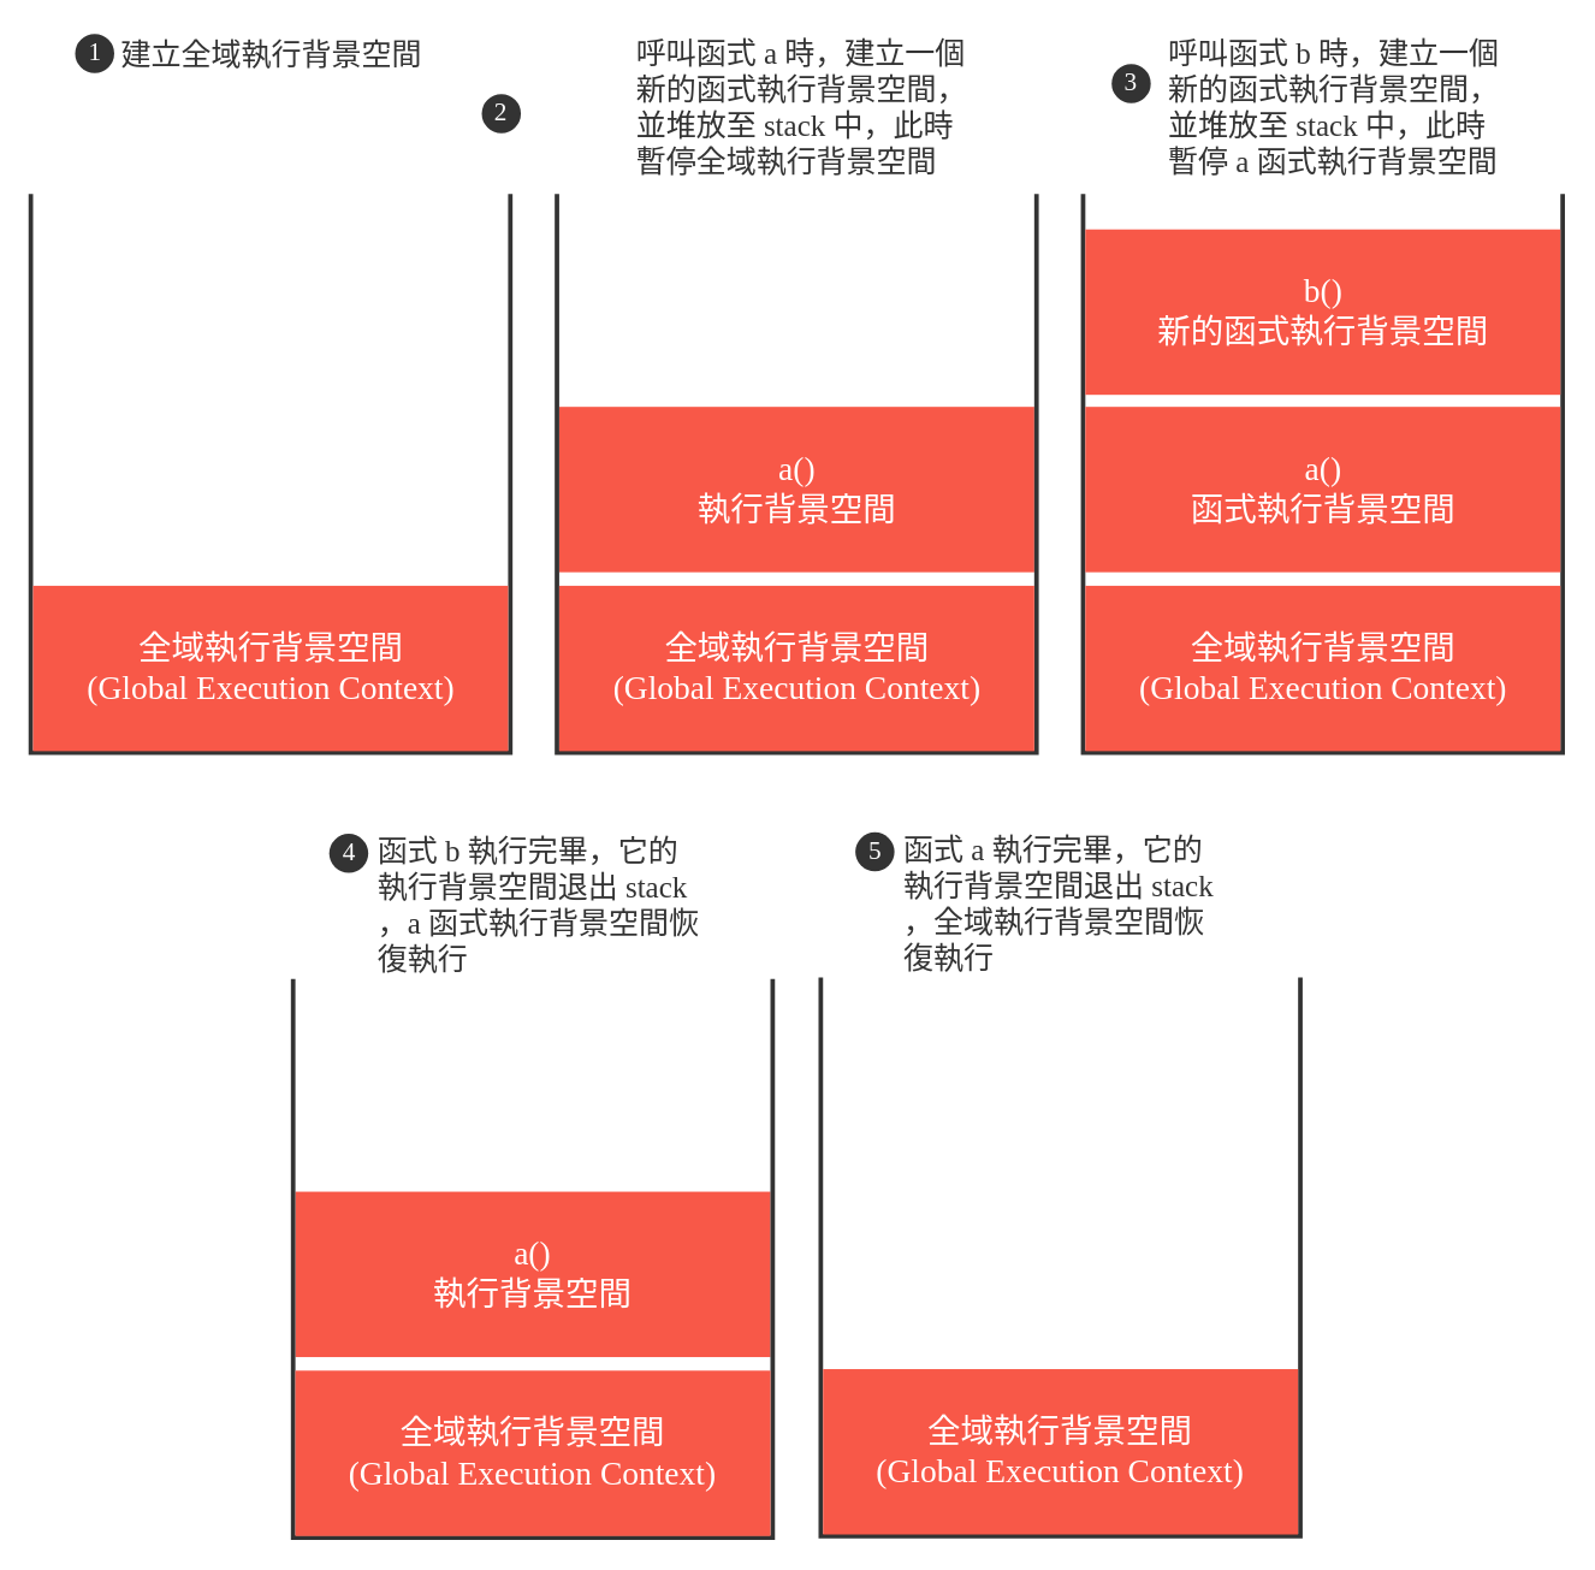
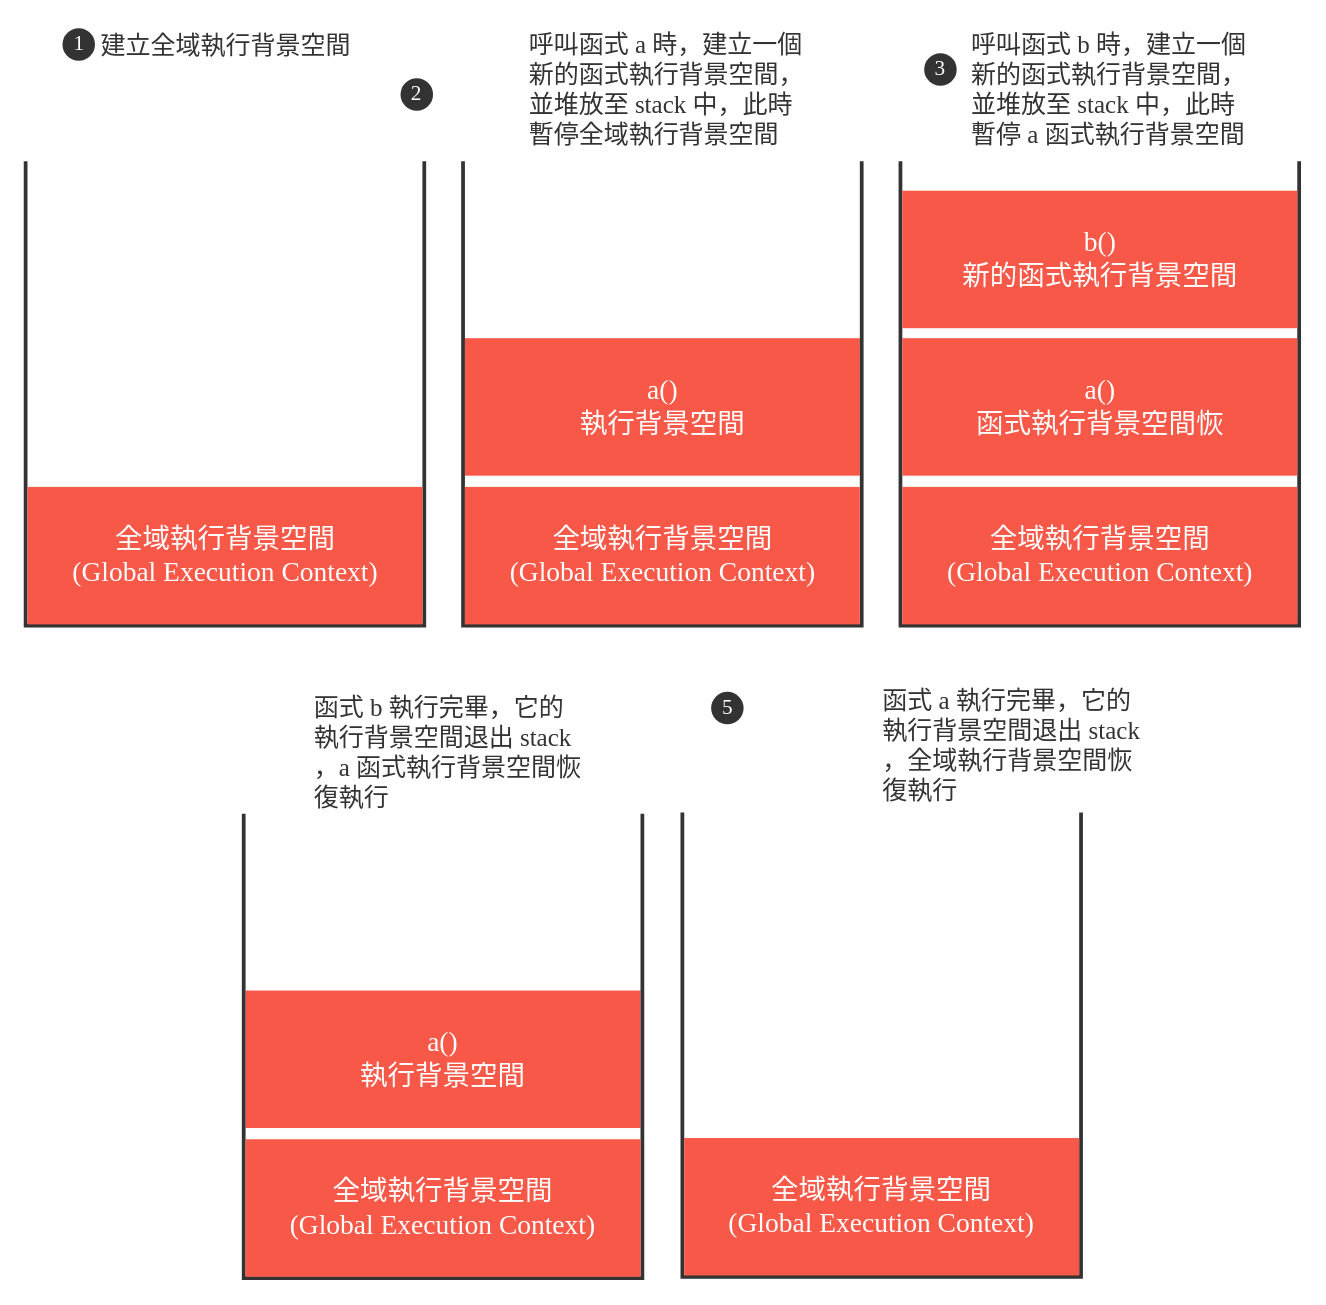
  <mxCell id="0" />
  <mxCell id="1" parent="0" />
  <mxCell id="2" value="" style="shape=partialRectangle;whiteSpace=wrap;html=1;bottom=1;right=1;left=1;top=0;fillColor=none;routingCenterX=-0.5;strokeWidth=3;strokeColor=#333;" parent="1" vertex="1"><mxGeometry x="545.5" y="651" width="319" height="370" as="geometry" /></mxCell>
  <mxCell id="3" value="" style="shape=partialRectangle;whiteSpace=wrap;html=1;bottom=1;right=1;left=1;top=0;fillColor=none;routingCenterX=-0.5;strokeWidth=3;strokeColor=#333;" parent="1" vertex="1"><mxGeometry x="720" y="130" width="319" height="370" as="geometry" /></mxCell>
  <mxCell id="4" value="" style="shape=partialRectangle;whiteSpace=wrap;html=1;bottom=1;right=1;left=1;top=0;fillColor=none;routingCenterX=-0.5;strokeWidth=3;strokeColor=#333;" parent="1" vertex="1"><mxGeometry x="20" y="130" width="319" height="370" as="geometry" /></mxCell>
  <mxCell id="5" value="全域執行背景空間&lt;br&gt;(Global Execution Context)" style="rounded=0;whiteSpace=wrap;html=1;strokeColor=none;strokeWidth=2;fillColor=#F85848;fontSize=22;fontColor=#FFFFFF;fontFamily=Verdana;" parent="1" vertex="1"><mxGeometry x="21.5" y="389" width="316" height="110" as="geometry" /></mxCell>
  <mxCell id="6" value="a() &lt;br&gt;執行背景空間" style="rounded=0;whiteSpace=wrap;html=1;strokeColor=none;strokeWidth=2;fillColor=#F85848;fontSize=22;fontColor=#FFFFFF;fontFamily=Verdana;" parent="1" vertex="1"><mxGeometry x="371.5" y="270" width="316" height="110" as="geometry" /></mxCell>
  <mxCell id="7" value="1" style="ellipse;whiteSpace=wrap;html=1;aspect=fixed;rounded=0;labelBackgroundColor=none;strokeColor=none;strokeWidth=3;fillColor=#333333;fontFamily=Verdana;fontSize=17;fontColor=#FFFFFF;" parent="1" vertex="1"><mxGeometry x="49.5" y="22" width="26" height="26" as="geometry" /></mxCell>
  <mxCell id="8" value="&lt;font color=&quot;#333333&quot; style=&quot;font-size: 20px;&quot;&gt;建立全域執行背景空間&lt;/font&gt;" style="text;html=1;align=center;verticalAlign=middle;resizable=0;points=[];autosize=1;fontSize=20;fontFamily=Verdana;fontColor=#FFFFFF;" parent="1" vertex="1"><mxGeometry x="69.5" y="20" width="220" height="30" as="geometry" /></mxCell>
  <mxCell id="9" value="" style="shape=partialRectangle;whiteSpace=wrap;html=1;bottom=1;right=1;left=1;top=0;fillColor=none;routingCenterX=-0.5;strokeWidth=3;strokeColor=#333;" parent="1" vertex="1"><mxGeometry x="370" y="130" width="319" height="370" as="geometry" /></mxCell>
  <mxCell id="10" value="全域執行背景空間&lt;br&gt;(Global Execution Context)" style="rounded=0;whiteSpace=wrap;html=1;strokeColor=none;strokeWidth=2;fillColor=#F85848;fontSize=22;fontColor=#FFFFFF;fontFamily=Verdana;" parent="1" vertex="1"><mxGeometry x="371.5" y="389" width="316" height="110" as="geometry" /></mxCell>
  <mxCell id="11" value="2" style="ellipse;whiteSpace=wrap;html=1;aspect=fixed;rounded=0;labelBackgroundColor=none;strokeColor=none;strokeWidth=3;fillColor=#333333;fontFamily=Verdana;fontSize=17;fontColor=#FFFFFF;" parent="1" vertex="1"><mxGeometry x="320" y="62" width="26" height="26" as="geometry" /></mxCell>
  <mxCell id="12" value="&lt;font color=&quot;#333333&quot; style=&quot;font-size: 20px&quot;&gt;呼叫函式 a 時，建立一個&lt;br&gt;新的函式執行背景空間，&lt;br&gt;並堆放至 stack 中，此時&lt;br&gt;&lt;/font&gt;&lt;span style=&quot;color: rgb(51 , 51 , 51)&quot;&gt;暫停全域&lt;/span&gt;&lt;span style=&quot;color: rgb(51 , 51 , 51)&quot;&gt;執行背景空間&lt;/span&gt;" style="text;html=1;align=left;verticalAlign=middle;resizable=0;points=[];autosize=1;fontSize=20;fontFamily=Verdana;fontColor=#FFFFFF;" parent="1" vertex="1"><mxGeometry x="421" y="20" width="240" height="100" as="geometry" /></mxCell>
- <mxCell id="13" value="a() &lt;br&gt;函式執行背景空間" style="rounded=0;whiteSpace=wrap;html=1;strokeColor=none;strokeWidth=2;fillColor=#F85848;fontSize=22;fontColor=#FFFFFF;fontFamily=Verdana;" parent="1" vertex="1"><mxGeometry x="721.5" y="270" width="316" height="110" as="geometry" /></mxCell>
+ <mxCell id="13" value="a() &lt;br&gt;函式執行背景空間恢" style="rounded=0;whiteSpace=wrap;html=1;strokeColor=none;strokeWidth=2;fillColor=#F85848;fontSize=22;fontColor=#FFFFFF;fontFamily=Verdana;" parent="1" vertex="1"><mxGeometry x="721.5" y="270" width="316" height="110" as="geometry" /></mxCell>
  <mxCell id="14" value="全域執行背景空間&lt;br&gt;(Global Execution Context)" style="rounded=0;whiteSpace=wrap;html=1;strokeColor=none;strokeWidth=2;fillColor=#F85848;fontSize=22;fontColor=#FFFFFF;fontFamily=Verdana;" parent="1" vertex="1"><mxGeometry x="721.5" y="389" width="316" height="110" as="geometry" /></mxCell>
  <mxCell id="15" value="b() &lt;br&gt;新的函式執行背景空間" style="rounded=0;whiteSpace=wrap;html=1;strokeColor=none;strokeWidth=2;fillColor=#F85848;fontSize=22;fontColor=#FFFFFF;fontFamily=Verdana;" parent="1" vertex="1"><mxGeometry x="721.5" y="152" width="316" height="110" as="geometry" /></mxCell>
  <mxCell id="16" value="3" style="ellipse;whiteSpace=wrap;html=1;aspect=fixed;rounded=0;labelBackgroundColor=none;strokeColor=none;strokeWidth=3;fillColor=#333333;fontFamily=Verdana;fontSize=17;fontColor=#FFFFFF;" parent="1" vertex="1"><mxGeometry x="739" y="42" width="26" height="26" as="geometry" /></mxCell>
  <mxCell id="17" value="&lt;font color=&quot;#333333&quot;&gt;呼叫函式 b 時，建立一個&lt;br&gt;新的函式執行背景空間，&lt;br&gt;並堆放至 stack 中，此時&lt;br&gt;&lt;/font&gt;&lt;span style=&quot;color: rgb(51 , 51 , 51)&quot;&gt;暫停 a 函式&lt;/span&gt;&lt;span style=&quot;color: rgb(51 , 51 , 51)&quot;&gt;執行背景空間&lt;/span&gt;" style="text;html=1;align=left;verticalAlign=middle;resizable=0;points=[];autosize=1;fontSize=20;fontFamily=Verdana;fontColor=#FFFFFF;" parent="1" vertex="1"><mxGeometry x="775" y="20" width="240" height="100" as="geometry" /></mxCell>
  <mxCell id="18" value="a() &lt;br&gt;執行背景空間" style="rounded=0;whiteSpace=wrap;html=1;strokeColor=none;strokeWidth=2;fillColor=#F85848;fontSize=22;fontColor=#FFFFFF;fontFamily=Verdana;" parent="1" vertex="1"><mxGeometry x="196" y="792" width="316" height="110" as="geometry" /></mxCell>
  <mxCell id="19" value="" style="shape=partialRectangle;whiteSpace=wrap;html=1;bottom=1;right=1;left=1;top=0;fillColor=none;routingCenterX=-0.5;strokeWidth=3;strokeColor=#333;" parent="1" vertex="1"><mxGeometry x="194.5" y="652" width="319" height="370" as="geometry" /></mxCell>
  <mxCell id="20" value="全域執行背景空間&lt;br&gt;(Global Execution Context)" style="rounded=0;whiteSpace=wrap;html=1;strokeColor=none;strokeWidth=2;fillColor=#F85848;fontSize=22;fontColor=#FFFFFF;fontFamily=Verdana;" parent="1" vertex="1"><mxGeometry x="196" y="911" width="316" height="110" as="geometry" /></mxCell>
- <mxCell id="21" value="4" style="ellipse;whiteSpace=wrap;html=1;aspect=fixed;rounded=0;labelBackgroundColor=none;strokeColor=none;strokeWidth=3;fillColor=#333333;fontFamily=Verdana;fontSize=17;fontColor=#FFFFFF;" parent="1" vertex="1"><mxGeometry x="218.5" y="554" width="26" height="26" as="geometry" /></mxCell>
  <mxCell id="22" value="&lt;font color=&quot;#333333&quot; style=&quot;font-size: 20px&quot;&gt;函式 b 執行完畢，它的&lt;br&gt;執行背景空間退出&amp;nbsp;stack&lt;br&gt;，a 函式執&lt;/font&gt;&lt;span style=&quot;color: rgb(51 , 51 , 51)&quot;&gt;行背景空間恢&lt;br&gt;復執行&lt;/span&gt;&lt;font color=&quot;#333333&quot; style=&quot;font-size: 20px&quot;&gt;&lt;br&gt;&lt;/font&gt;" style="text;html=1;align=left;verticalAlign=middle;resizable=0;points=[];autosize=1;fontSize=20;fontFamily=Verdana;fontColor=#FFFFFF;" parent="1" vertex="1"><mxGeometry x="248.5" y="551" width="240" height="100" as="geometry" /></mxCell>
  <mxCell id="23" value="全域執行背景空間&lt;br&gt;(Global Execution Context)" style="rounded=0;whiteSpace=wrap;html=1;strokeColor=none;strokeWidth=2;fillColor=#F85848;fontSize=22;fontColor=#FFFFFF;fontFamily=Verdana;" parent="1" vertex="1"><mxGeometry x="547" y="910" width="316" height="110" as="geometry" /></mxCell>
  <mxCell id="24" value="5" style="ellipse;whiteSpace=wrap;html=1;aspect=fixed;rounded=0;labelBackgroundColor=none;strokeColor=none;strokeWidth=3;fillColor=#333333;fontFamily=Verdana;fontSize=17;fontColor=#FFFFFF;" parent="1" vertex="1"><mxGeometry x="568.5" y="553" width="26" height="26" as="geometry" /></mxCell>
- <mxCell id="25" value="&lt;font color=&quot;#333333&quot; style=&quot;font-size: 20px&quot;&gt;函式 a 執行完畢，它的&lt;br&gt;執行背景空間退出&amp;nbsp;stack&lt;br&gt;，全域執&lt;/font&gt;&lt;span style=&quot;color: rgb(51 , 51 , 51)&quot;&gt;行背景空間恢&lt;br&gt;復執行&lt;/span&gt;&lt;font color=&quot;#333333&quot; style=&quot;font-size: 20px&quot;&gt;&lt;br&gt;&lt;/font&gt;" style="text;html=1;align=left;verticalAlign=middle;resizable=0;points=[];autosize=1;fontSize=20;fontFamily=Verdana;fontColor=#FFFFFF;" parent="1" vertex="1"><mxGeometry x="598.5" y="550" width="240" height="100" as="geometry" /></mxCell>
+ <mxCell id="25" value="&lt;font color=&quot;#333333&quot; style=&quot;font-size: 20px&quot;&gt;函式 a 執行完畢，它的&lt;br&gt;執行背景空間退出&amp;nbsp;stack&lt;br&gt;，全域執&lt;/font&gt;&lt;span style=&quot;color: rgb(51 , 51 , 51)&quot;&gt;行背景空間恢&lt;br&gt;復執行&lt;/span&gt;&lt;font color=&quot;#333333&quot; style=&quot;font-size: 20px&quot;&gt;&lt;br&gt;&lt;/font&gt;" style="text;html=1;align=left;verticalAlign=middle;resizable=0;points=[];autosize=1;fontSize=20;fontFamily=Verdana;fontColor=#FFFFFF;" parent="1" vertex="1"><mxGeometry x="703.5" y="545" width="240" height="100" as="geometry" /></mxCell>
